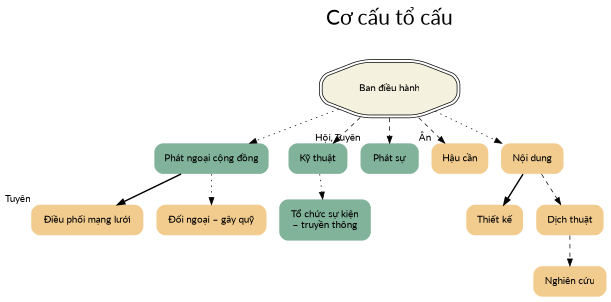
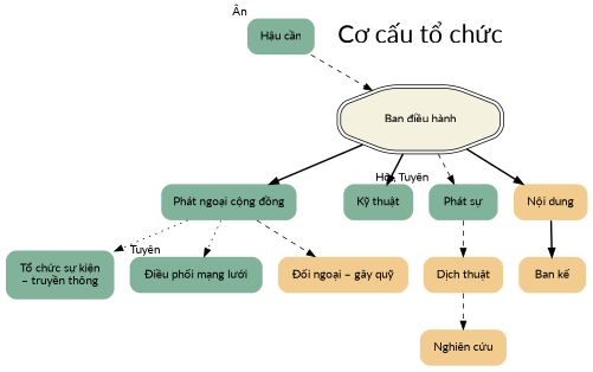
  digraph {
    node [fillcolor="#f2cc8f" fontcolor="#000000" fontname=Lato margin=0.2 shape=plaintext style="filled, rounded"]
    edge [style=dashed]
    n1 [fillcolor="#81b29a" height=0.59722 label="Phát ngoại cộng đồng" width=2.2361]
    n2 [fillcolor="#81b29a" height=0.80556 label="Tổ chức sự kiện\n– truyền thông" width=1.7917]
-   n3 [height=0.59722 label="Điều phối mạng lưới" width=2.1944 xlabel="Tuyên"]
+   n3 [fillcolor="#81b29a" height=0.59722 label="Điều phối mạng lưới" width=2.1944 xlabel="Tuyên"]
    n4 [height=0.59722 label="Đối ngoại – gây quỹ" width=2.1528]
    n5 [fillcolor="#81b29a" height=0.59722 label="Kỹ thuật" width=1.1528]
    n6 [fillcolor="#81b29a" height=0.59722 label="Phát sự" width=1.1389 xlabel="Hội, Tuyên"]
-   n7 [height=0.59722 label="Hậu cần" width=1.1111 xlabel="Ân"]
+   n7 [fillcolor="#81b29a" height=0.59722 label="Hậu cần" width=1.1111 xlabel="Ân"]
    n8 [height=0.59722 label="Nội dung" width=1.2222]
-   n9 [height=0.59722 label="Thiết kế" width=1.1111]
+   n9 [height=0.59722 label="Ban kế" width=1.1111]
    n10 [height=0.59722 label="Dịch thuật" width=1.3194]
    n11 [height=0.59722 label="Nghiên cứu" width=1.4306]
-   n12 [fontsize=30 height=0.56944 label="Cơ cấu tổ cấu" width=2.9861 fillcolor="" fontcolor="" margin="" style=""]
+   n12 [fontsize=30 height=0.56944 label="Cơ cấu tổ chức" width=2.9861 fillcolor="" fontcolor="" margin="" style=""]
    n13 [fillcolor="#f4f1de" height=1.0253 label="Ban điều hành" shape=doubleoctagon width=2.6411]
-   n5 -> n2 [style=dotted]
-   n1 -> n3 [style=bold]
-   n1 -> n4 [style=dotted]
+   n1 -> n2 [style=dotted]
+   n1 -> n3 [style=dotted]
+   n1 -> n4
    n8 -> n9 [style=bold]
-   n8 -> n10
+   n6 -> n10
    n10 -> n11
    n12 -> n13 [style=invis weight=100]
-   n13 -> n1 [style=dotted]
-   n13 -> n5
+   n13 -> n1 [style=bold]
+   n13 -> n5 [style=bold]
    n13 -> n6
-   n13 -> n7
-   n13 -> n8 [style=dotted]
+   n7 -> n13
+   n13 -> n8 [style=bold]
  }
